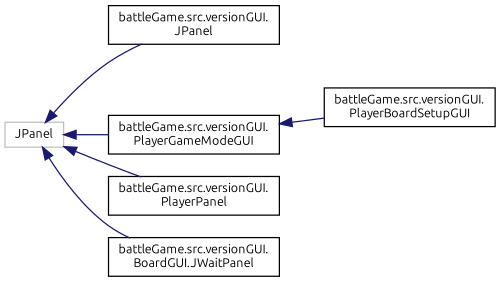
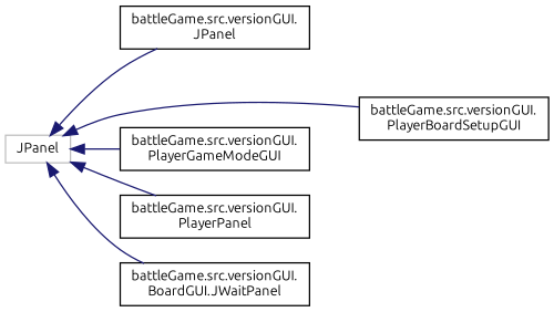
  digraph {
    fontname=Ubuntu
    rankdir=LR
    node [color=black fillcolor=white fontname=Ubuntu fontsize=10 shape=record style=filled]
    edge [color=midnightblue dir=back fontname=Ubuntu fontsize=10 labelfontname=Helvetica labelfontsize=10 style=solid]
    n1 [color=grey75 height=0.2 label=JPanel width=0.4]
    n2 [height=0.2 label="battleGame.src.versionGUI.\lJPanel" width=0.4]
    n3 [height=0.2 label="battleGame.src.versionGUI.\lPlayerBoardSetupGUI" width=0.4]
    n4 [height=0.2 label="battleGame.src.versionGUI.\lPlayerGameModeGUI" width=0.4]
    n5 [height=0.2 label="battleGame.src.versionGUI.\lPlayerPanel" width=0.4]
    n6 [height=0.2 label="battleGame.src.versionGUI.\lBoardGUI.JWaitPanel" width=0.4]
    n1 -> n2
-   n4 -> n3
+   n1 -> n3
    n1 -> n4
    n1 -> n5
    n1 -> n6
  }
